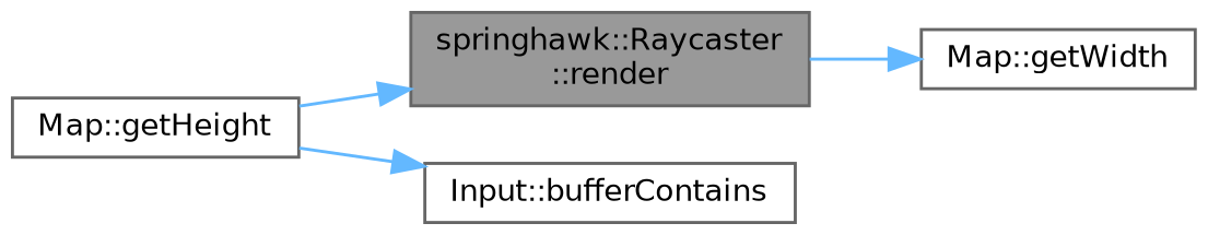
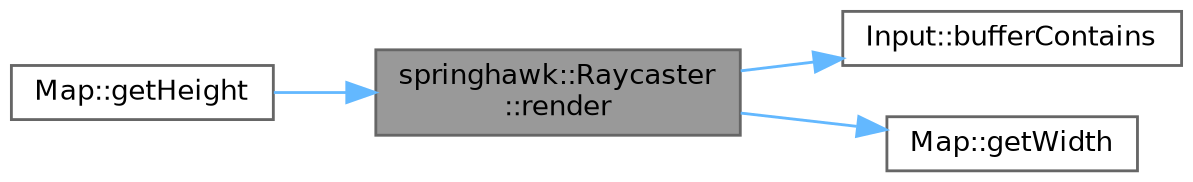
  digraph {
    rankdir=LR
    node [color=grey40 fillcolor=white fontname=Helvetica fontsize=10 shape=box style=filled]
    edge [color=steelblue1 fontname=Helvetica fontsize=10 labelfontname=Helvetica labelfontsize=10 style=solid]
    n1 [color=gray40 fillcolor=grey60 fontcolor=black height=0.2 label="springhawk::Raycaster\l::render" width=0.4]
    n2 [height=0.2 label="Input::bufferContains" width=0.4]
    n3 [height=0.2 label="Map::getWidth" width=0.4]
    n4 [height=0.2 label="Map::getHeight" width=0.4]
-   n4 -> n2
+   n1 -> n2
    n1 -> n3
    n4 -> n1
  }
